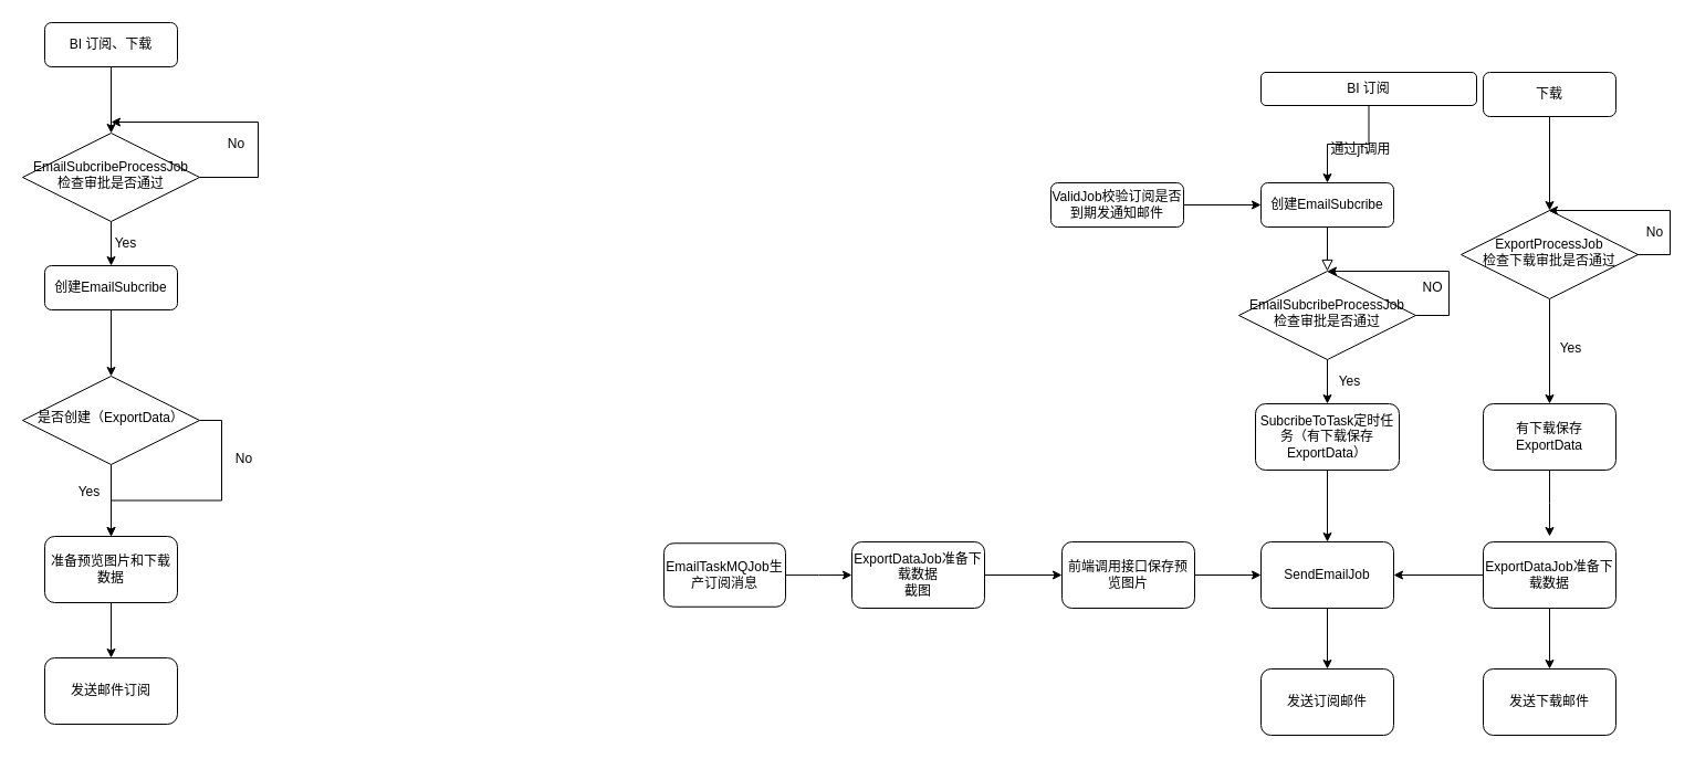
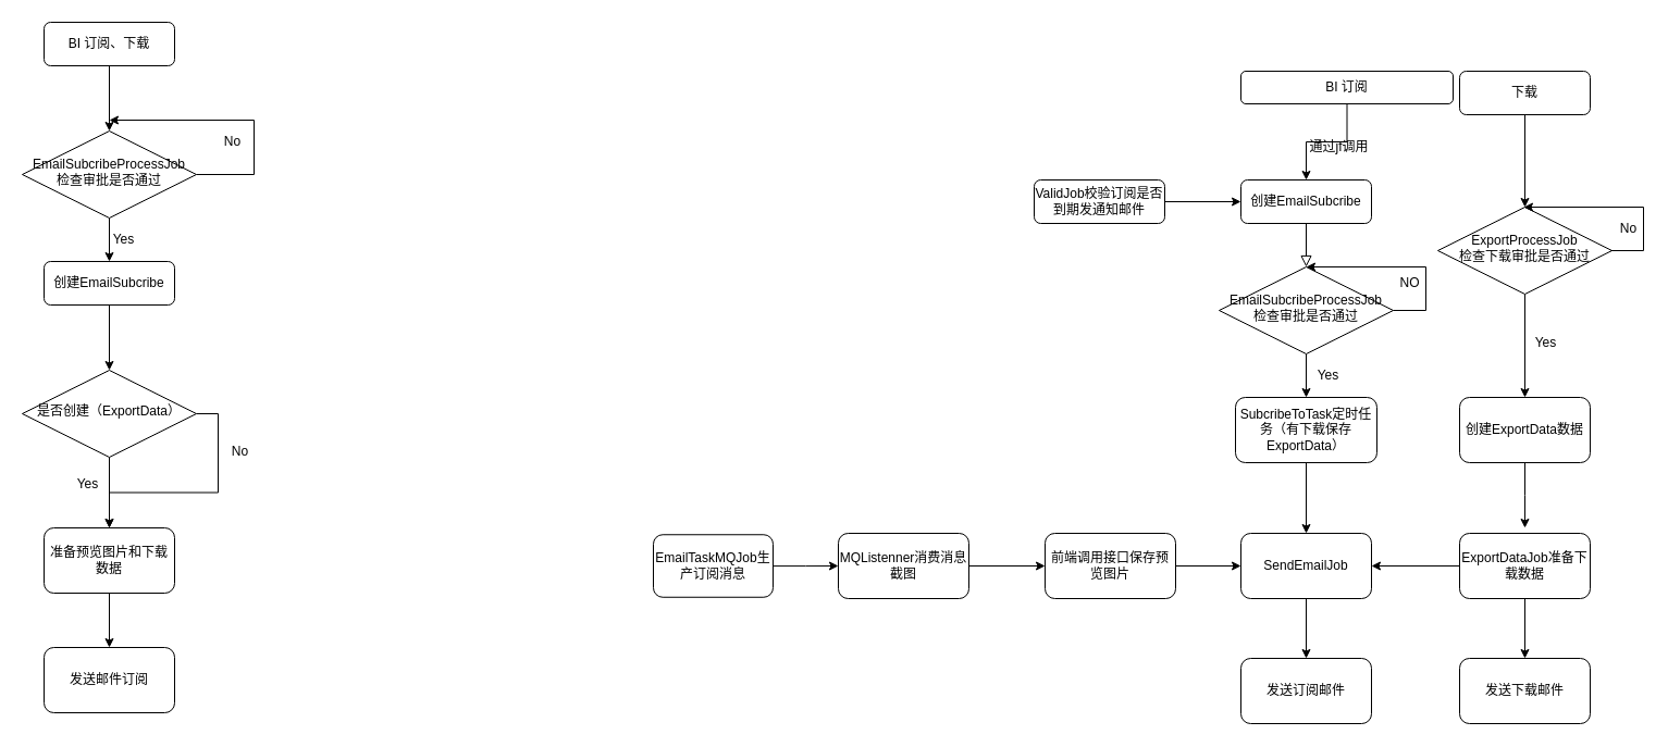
  <mxCell id="0" />
  <mxCell id="1" parent="0" />
  <mxCell id="2" value="" style="rounded=0;html=1;jettySize=auto;orthogonalLoop=1;fontSize=11;endArrow=block;endFill=0;endSize=8;strokeWidth=1;shadow=0;labelBackgroundColor=none;edgeStyle=orthogonalEdgeStyle;" parent="1" source="3" target="8" edge="1"><mxGeometry relative="1" as="geometry" /></mxCell>
  <mxCell id="3" value="创建EmailSubcribe" style="rounded=1;whiteSpace=wrap;html=1;fontSize=12;glass=0;strokeWidth=1;shadow=0;" parent="1" vertex="1"><mxGeometry x="1140" y="165" width="120" height="40" as="geometry" /></mxCell>
  <mxCell id="4" style="edgeStyle=orthogonalEdgeStyle;rounded=0;orthogonalLoop=1;jettySize=auto;html=1;entryX=0;entryY=0.5;entryDx=0;entryDy=0;" edge="1" parent="1" source="5" target="10"><mxGeometry relative="1" as="geometry" /></mxCell>
  <mxCell id="5" value="EmailTaskMQJob生产订阅消息" style="rounded=1;whiteSpace=wrap;html=1;fontSize=12;glass=0;strokeWidth=1;shadow=0;" parent="1" vertex="1"><mxGeometry x="600" y="491.25" width="110" height="57.5" as="geometry" /></mxCell>
  <mxCell id="6" style="edgeStyle=orthogonalEdgeStyle;rounded=0;orthogonalLoop=1;jettySize=auto;html=1;exitX=0.5;exitY=1;exitDx=0;exitDy=0;entryX=0.5;entryY=0;entryDx=0;entryDy=0;" edge="1" parent="1" source="8" target="15"><mxGeometry relative="1" as="geometry" /></mxCell>
  <mxCell id="7" style="edgeStyle=orthogonalEdgeStyle;rounded=0;orthogonalLoop=1;jettySize=auto;html=1;exitX=1;exitY=0.5;exitDx=0;exitDy=0;entryX=0.5;entryY=0;entryDx=0;entryDy=0;" edge="1" parent="1" source="8" target="8"><mxGeometry relative="1" as="geometry"><mxPoint x="1210" y="235" as="targetPoint" /><Array as="points"><mxPoint x="1310" y="285" /><mxPoint x="1310" y="245" /></Array></mxGeometry></mxCell>
  <mxCell id="8" value="EmailSubcribeProcessJob&lt;br&gt;检查审批是否通过" style="rhombus;whiteSpace=wrap;html=1;shadow=0;fontFamily=Helvetica;fontSize=12;align=center;strokeWidth=1;spacing=6;spacingTop=-4;" parent="1" vertex="1"><mxGeometry x="1120" y="245" width="160" height="80" as="geometry" /></mxCell>
  <mxCell id="9" style="edgeStyle=orthogonalEdgeStyle;rounded=0;orthogonalLoop=1;jettySize=auto;html=1;entryX=0;entryY=0.5;entryDx=0;entryDy=0;" edge="1" parent="1" source="10" target="25"><mxGeometry relative="1" as="geometry" /></mxCell>
- <mxCell id="10" value="ExportDataJob准备下载数据&lt;br&gt;截图" style="rounded=1;whiteSpace=wrap;html=1;fontSize=12;glass=0;strokeWidth=1;shadow=0;" parent="1" vertex="1"><mxGeometry x="770" y="490" width="120" height="60" as="geometry" /></mxCell>
+ <mxCell id="10" value="MQListenner消费消息&lt;br&gt;截图" style="rounded=1;whiteSpace=wrap;html=1;fontSize=12;glass=0;strokeWidth=1;shadow=0;" parent="1" vertex="1"><mxGeometry x="770" y="490" width="120" height="60" as="geometry" /></mxCell>
  <mxCell id="11" style="edgeStyle=orthogonalEdgeStyle;rounded=0;orthogonalLoop=1;jettySize=auto;html=1;exitX=0.5;exitY=1;exitDx=0;exitDy=0;entryX=0.5;entryY=0;entryDx=0;entryDy=0;" edge="1" parent="1" source="12" target="3"><mxGeometry relative="1" as="geometry" /></mxCell>
  <mxCell id="12" value="BI 订阅" style="rounded=1;whiteSpace=wrap;html=1;fontSize=12;glass=0;strokeWidth=1;shadow=0;" vertex="1" parent="1"><mxGeometry x="1140" y="65" width="195" height="30" as="geometry" /></mxCell>
  <mxCell id="13" value="通过jf调用" style="text;html=1;align=center;verticalAlign=middle;resizable=0;points=[];autosize=1;strokeColor=none;" vertex="1" parent="1"><mxGeometry x="1195" y="125" width="70" height="20" as="geometry" /></mxCell>
  <mxCell id="14" style="edgeStyle=orthogonalEdgeStyle;rounded=0;orthogonalLoop=1;jettySize=auto;html=1;exitX=0.5;exitY=1;exitDx=0;exitDy=0;entryX=0.5;entryY=0;entryDx=0;entryDy=0;" edge="1" parent="1" source="15" target="20"><mxGeometry relative="1" as="geometry" /></mxCell>
  <mxCell id="15" value="SubcribeToTask定时任务（有下载保存ExportData）" style="rounded=1;whiteSpace=wrap;html=1;fontSize=12;glass=0;strokeWidth=1;shadow=0;" vertex="1" parent="1"><mxGeometry x="1135" y="365" width="130" height="60" as="geometry" /></mxCell>
  <mxCell id="16" value="Yes" style="text;html=1;align=center;verticalAlign=middle;resizable=0;points=[];autosize=1;strokeColor=none;" vertex="1" parent="1"><mxGeometry x="1205" y="335" width="30" height="20" as="geometry" /></mxCell>
  <mxCell id="17" value="NO" style="text;html=1;align=center;verticalAlign=middle;resizable=0;points=[];autosize=1;strokeColor=none;" vertex="1" parent="1"><mxGeometry x="1280" y="250" width="30" height="20" as="geometry" /></mxCell>
  <mxCell id="18" value="发送订阅邮件" style="rounded=1;whiteSpace=wrap;html=1;" vertex="1" parent="1"><mxGeometry x="1140" y="605" width="120" height="60" as="geometry" /></mxCell>
  <mxCell id="19" style="edgeStyle=orthogonalEdgeStyle;rounded=0;orthogonalLoop=1;jettySize=auto;html=1;exitX=0.5;exitY=1;exitDx=0;exitDy=0;" edge="1" parent="1" source="20" target="18"><mxGeometry relative="1" as="geometry" /></mxCell>
  <mxCell id="20" value="SendEmailJob" style="rounded=1;whiteSpace=wrap;html=1;" vertex="1" parent="1"><mxGeometry x="1140" y="490" width="120" height="60" as="geometry" /></mxCell>
  <mxCell id="21" style="edgeStyle=orthogonalEdgeStyle;rounded=0;orthogonalLoop=1;jettySize=auto;html=1;entryX=1;entryY=0.5;entryDx=0;entryDy=0;" edge="1" parent="1" source="23" target="20"><mxGeometry relative="1" as="geometry" /></mxCell>
  <mxCell id="22" style="edgeStyle=orthogonalEdgeStyle;rounded=0;orthogonalLoop=1;jettySize=auto;html=1;entryX=0.5;entryY=0;entryDx=0;entryDy=0;" edge="1" parent="1" source="23" target="47"><mxGeometry relative="1" as="geometry" /></mxCell>
  <mxCell id="23" value="ExportDataJob准备下载数据" style="rounded=1;whiteSpace=wrap;html=1;" vertex="1" parent="1"><mxGeometry x="1341" y="490" width="120" height="60" as="geometry" /></mxCell>
  <mxCell id="24" style="edgeStyle=orthogonalEdgeStyle;rounded=0;orthogonalLoop=1;jettySize=auto;html=1;exitX=1;exitY=0.5;exitDx=0;exitDy=0;entryX=0;entryY=0.5;entryDx=0;entryDy=0;" edge="1" parent="1" source="25" target="20"><mxGeometry relative="1" as="geometry" /></mxCell>
  <mxCell id="25" value="前端调用接口保存预览图片" style="rounded=1;whiteSpace=wrap;html=1;" vertex="1" parent="1"><mxGeometry x="960" y="490" width="120" height="60" as="geometry" /></mxCell>
  <mxCell id="26" style="edgeStyle=orthogonalEdgeStyle;rounded=0;orthogonalLoop=1;jettySize=auto;html=1;entryX=0;entryY=0.5;entryDx=0;entryDy=0;" edge="1" parent="1" source="27" target="3"><mxGeometry relative="1" as="geometry" /></mxCell>
  <mxCell id="27" value="ValidJob校验订阅是否到期发通知邮件" style="rounded=1;whiteSpace=wrap;html=1;" vertex="1" parent="1"><mxGeometry x="950" y="165" width="120" height="40" as="geometry" /></mxCell>
  <mxCell id="28" style="edgeStyle=orthogonalEdgeStyle;rounded=0;orthogonalLoop=1;jettySize=auto;html=1;exitX=0.5;exitY=1;exitDx=0;exitDy=0;" edge="1" parent="1" source="29" target="34"><mxGeometry relative="1" as="geometry" /></mxCell>
  <mxCell id="29" value="BI 订阅、下载" style="rounded=1;whiteSpace=wrap;html=1;fontSize=12;glass=0;strokeWidth=1;shadow=0;" vertex="1" parent="1"><mxGeometry x="40" y="20" width="120" height="40" as="geometry" /></mxCell>
  <mxCell id="30" style="edgeStyle=orthogonalEdgeStyle;rounded=0;orthogonalLoop=1;jettySize=auto;html=1;exitX=0.5;exitY=1;exitDx=0;exitDy=0;entryX=0.5;entryY=0;entryDx=0;entryDy=0;" edge="1" parent="1" source="31" target="37"><mxGeometry relative="1" as="geometry" /></mxCell>
  <mxCell id="31" value="创建EmailSubcribe" style="rounded=1;whiteSpace=wrap;html=1;fontSize=12;glass=0;strokeWidth=1;shadow=0;" vertex="1" parent="1"><mxGeometry x="40" y="240" width="120" height="40" as="geometry" /></mxCell>
  <mxCell id="32" style="edgeStyle=orthogonalEdgeStyle;rounded=0;orthogonalLoop=1;jettySize=auto;html=1;exitX=0.5;exitY=1;exitDx=0;exitDy=0;entryX=0.5;entryY=0;entryDx=0;entryDy=0;" edge="1" parent="1" source="34" target="31"><mxGeometry relative="1" as="geometry" /></mxCell>
  <mxCell id="33" style="edgeStyle=orthogonalEdgeStyle;rounded=0;orthogonalLoop=1;jettySize=auto;html=1;exitX=1;exitY=0.5;exitDx=0;exitDy=0;" edge="1" parent="1" source="34"><mxGeometry relative="1" as="geometry"><mxPoint x="100" y="110" as="targetPoint" /><Array as="points"><mxPoint x="233" y="160" /><mxPoint x="233" y="110" /></Array></mxGeometry></mxCell>
  <mxCell id="34" value="EmailSubcribeProcessJob&lt;br&gt;检查审批是否通过" style="rhombus;whiteSpace=wrap;html=1;shadow=0;fontFamily=Helvetica;fontSize=12;align=center;strokeWidth=1;spacing=6;spacingTop=-4;" vertex="1" parent="1"><mxGeometry x="20" y="120" width="160" height="80" as="geometry" /></mxCell>
  <mxCell id="35" style="edgeStyle=orthogonalEdgeStyle;rounded=0;orthogonalLoop=1;jettySize=auto;html=1;entryX=0.5;entryY=0;entryDx=0;entryDy=0;" edge="1" parent="1" source="37" target="39"><mxGeometry relative="1" as="geometry" /></mxCell>
  <mxCell id="36" style="edgeStyle=orthogonalEdgeStyle;rounded=0;orthogonalLoop=1;jettySize=auto;html=1;exitX=1;exitY=0.5;exitDx=0;exitDy=0;entryX=0.5;entryY=0;entryDx=0;entryDy=0;" edge="1" parent="1" source="37" target="39"><mxGeometry relative="1" as="geometry" /></mxCell>
  <mxCell id="37" value="是否创建（ExportData）" style="rhombus;whiteSpace=wrap;html=1;shadow=0;fontFamily=Helvetica;fontSize=12;align=center;strokeWidth=1;spacing=6;spacingTop=-4;" vertex="1" parent="1"><mxGeometry x="20" y="340" width="160" height="80" as="geometry" /></mxCell>
  <mxCell id="38" style="edgeStyle=orthogonalEdgeStyle;rounded=0;orthogonalLoop=1;jettySize=auto;html=1;entryX=0.5;entryY=0;entryDx=0;entryDy=0;" edge="1" parent="1" source="39" target="40"><mxGeometry relative="1" as="geometry" /></mxCell>
  <mxCell id="39" value="准备预览图片和下载数据" style="rounded=1;whiteSpace=wrap;html=1;" vertex="1" parent="1"><mxGeometry x="40" y="485" width="120" height="60" as="geometry" /></mxCell>
  <mxCell id="40" value="发送邮件订阅" style="rounded=1;whiteSpace=wrap;html=1;" vertex="1" parent="1"><mxGeometry x="40" y="595" width="120" height="60" as="geometry" /></mxCell>
  <mxCell id="41" value="Yes" style="text;html=1;align=center;verticalAlign=middle;resizable=0;points=[];autosize=1;strokeColor=none;" vertex="1" parent="1"><mxGeometry x="98" y="210" width="30" height="20" as="geometry" /></mxCell>
  <mxCell id="42" value="No" style="text;html=1;align=center;verticalAlign=middle;resizable=0;points=[];autosize=1;strokeColor=none;" vertex="1" parent="1"><mxGeometry x="198" y="120" width="30" height="20" as="geometry" /></mxCell>
  <mxCell id="43" value="Yes" style="text;html=1;align=center;verticalAlign=middle;resizable=0;points=[];autosize=1;strokeColor=none;" vertex="1" parent="1"><mxGeometry x="65" y="435" width="30" height="20" as="geometry" /></mxCell>
  <mxCell id="44" value="No" style="text;html=1;align=center;verticalAlign=middle;resizable=0;points=[];autosize=1;strokeColor=none;" vertex="1" parent="1"><mxGeometry x="205" y="405" width="30" height="20" as="geometry" /></mxCell>
  <mxCell id="45" style="edgeStyle=orthogonalEdgeStyle;rounded=0;orthogonalLoop=1;jettySize=auto;html=1;exitX=0.5;exitY=1;exitDx=0;exitDy=0;entryX=0.5;entryY=0;entryDx=0;entryDy=0;" edge="1" parent="1" source="46" target="51"><mxGeometry relative="1" as="geometry" /></mxCell>
  <mxCell id="46" value="下载" style="rounded=1;whiteSpace=wrap;html=1;fontSize=12;glass=0;strokeWidth=1;shadow=0;" vertex="1" parent="1"><mxGeometry x="1341" y="65" width="120" height="40" as="geometry" /></mxCell>
  <mxCell id="47" value="发送下载邮件" style="rounded=1;whiteSpace=wrap;html=1;" vertex="1" parent="1"><mxGeometry x="1341" y="605" width="120" height="60" as="geometry" /></mxCell>
  <mxCell id="48" style="edgeStyle=orthogonalEdgeStyle;rounded=0;orthogonalLoop=1;jettySize=auto;html=1;" edge="1" parent="1" source="49"><mxGeometry relative="1" as="geometry"><mxPoint x="1401" y="485" as="targetPoint" /></mxGeometry></mxCell>
- <mxCell id="49" value="有下载保存ExportData" style="rounded=1;whiteSpace=wrap;html=1;" vertex="1" parent="1"><mxGeometry x="1341" y="365" width="120" height="60" as="geometry" /></mxCell>
+ <mxCell id="49" value="创建ExportData数据" style="rounded=1;whiteSpace=wrap;html=1;" vertex="1" parent="1"><mxGeometry x="1341" y="365" width="120" height="60" as="geometry" /></mxCell>
  <mxCell id="50" style="edgeStyle=orthogonalEdgeStyle;rounded=0;orthogonalLoop=1;jettySize=auto;html=1;exitX=0.5;exitY=1;exitDx=0;exitDy=0;entryX=0.5;entryY=0;entryDx=0;entryDy=0;" edge="1" parent="1" source="51" target="49"><mxGeometry relative="1" as="geometry" /></mxCell>
  <mxCell id="51" value="ExportProcessJob&lt;br&gt;检查下载审批是否通过" style="rhombus;whiteSpace=wrap;html=1;shadow=0;fontFamily=Helvetica;fontSize=12;align=center;strokeWidth=1;spacing=6;spacingTop=-4;" vertex="1" parent="1"><mxGeometry x="1321" y="190" width="160" height="80" as="geometry" /></mxCell>
  <mxCell id="52" value="Yes" style="text;html=1;align=center;verticalAlign=middle;resizable=0;points=[];autosize=1;strokeColor=none;" vertex="1" parent="1"><mxGeometry x="1405" y="305" width="30" height="20" as="geometry" /></mxCell>
  <mxCell id="53" style="edgeStyle=orthogonalEdgeStyle;rounded=0;orthogonalLoop=1;jettySize=auto;html=1;exitX=1;exitY=0.5;exitDx=0;exitDy=0;entryX=0.5;entryY=0;entryDx=0;entryDy=0;" edge="1" parent="1"><mxGeometry relative="1" as="geometry"><mxPoint x="1400" y="190" as="targetPoint" /><mxPoint x="1480" y="230" as="sourcePoint" /><Array as="points"><mxPoint x="1510" y="230" /><mxPoint x="1510" y="190" /></Array></mxGeometry></mxCell>
  <mxCell id="54" value="No" style="text;html=1;align=center;verticalAlign=middle;resizable=0;points=[];autosize=1;strokeColor=none;" vertex="1" parent="1"><mxGeometry x="1481" y="200" width="30" height="20" as="geometry" /></mxCell>
